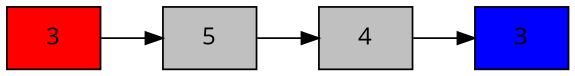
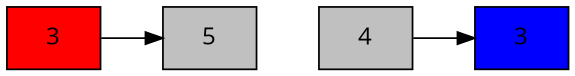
  digraph {
    rankdir=LR
    fontname="Open Sans"
    node [fillcolor=gray shape=box style=filled fontname="Open Sans"]
    edge [fontname="Open Sans"]
    n1 [fillcolor=red label=3]
    n2 [label=5]
    n3 [label=4]
    n4 [fillcolor=blue label=3]
    n1 -> n2
-   n2 -> n3
    n3 -> n4
  }
